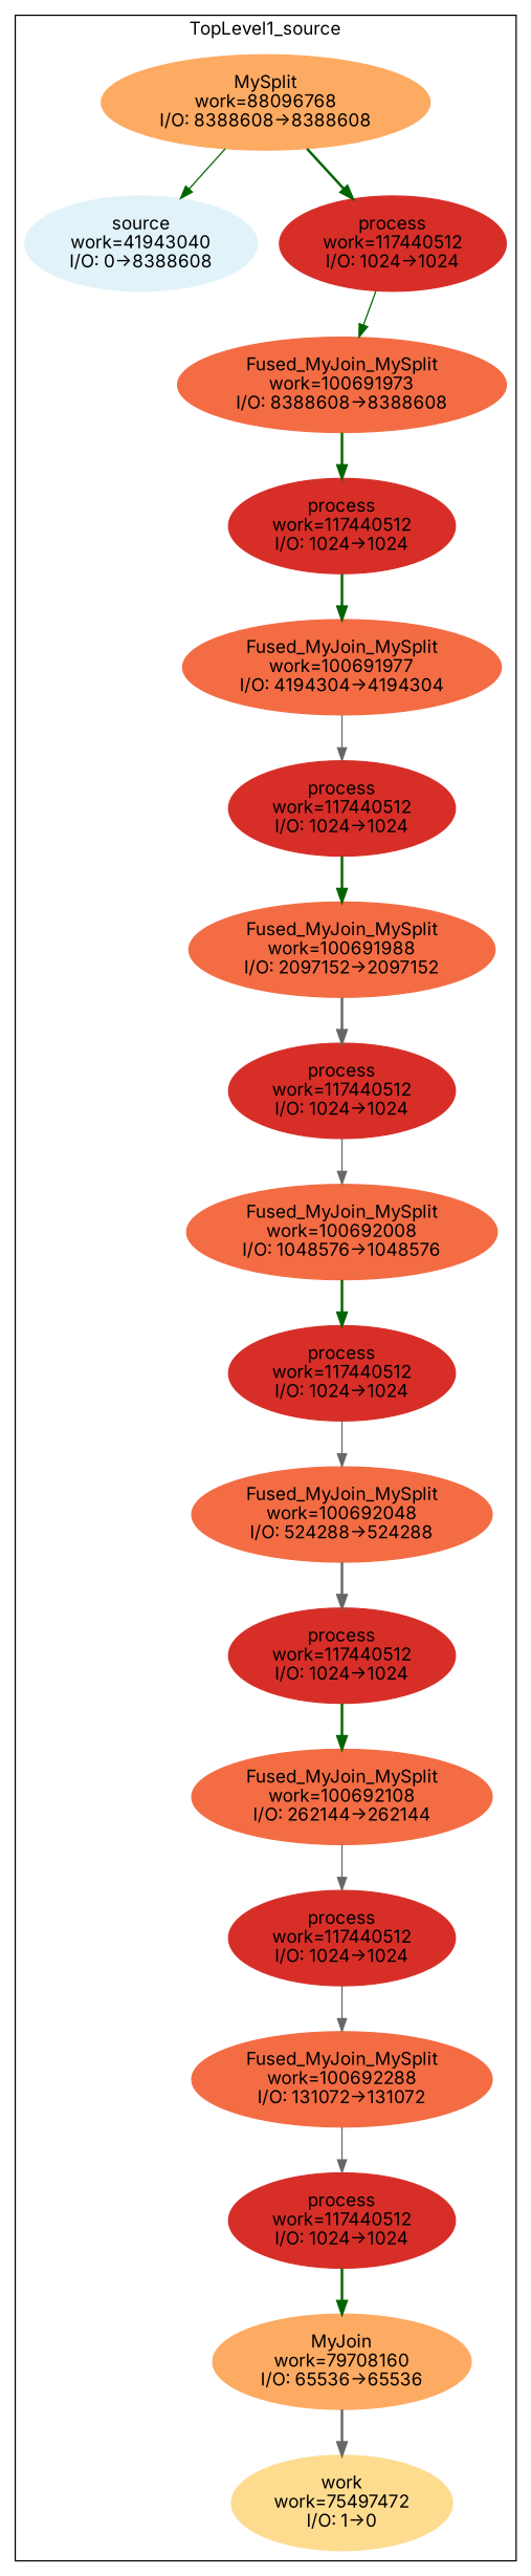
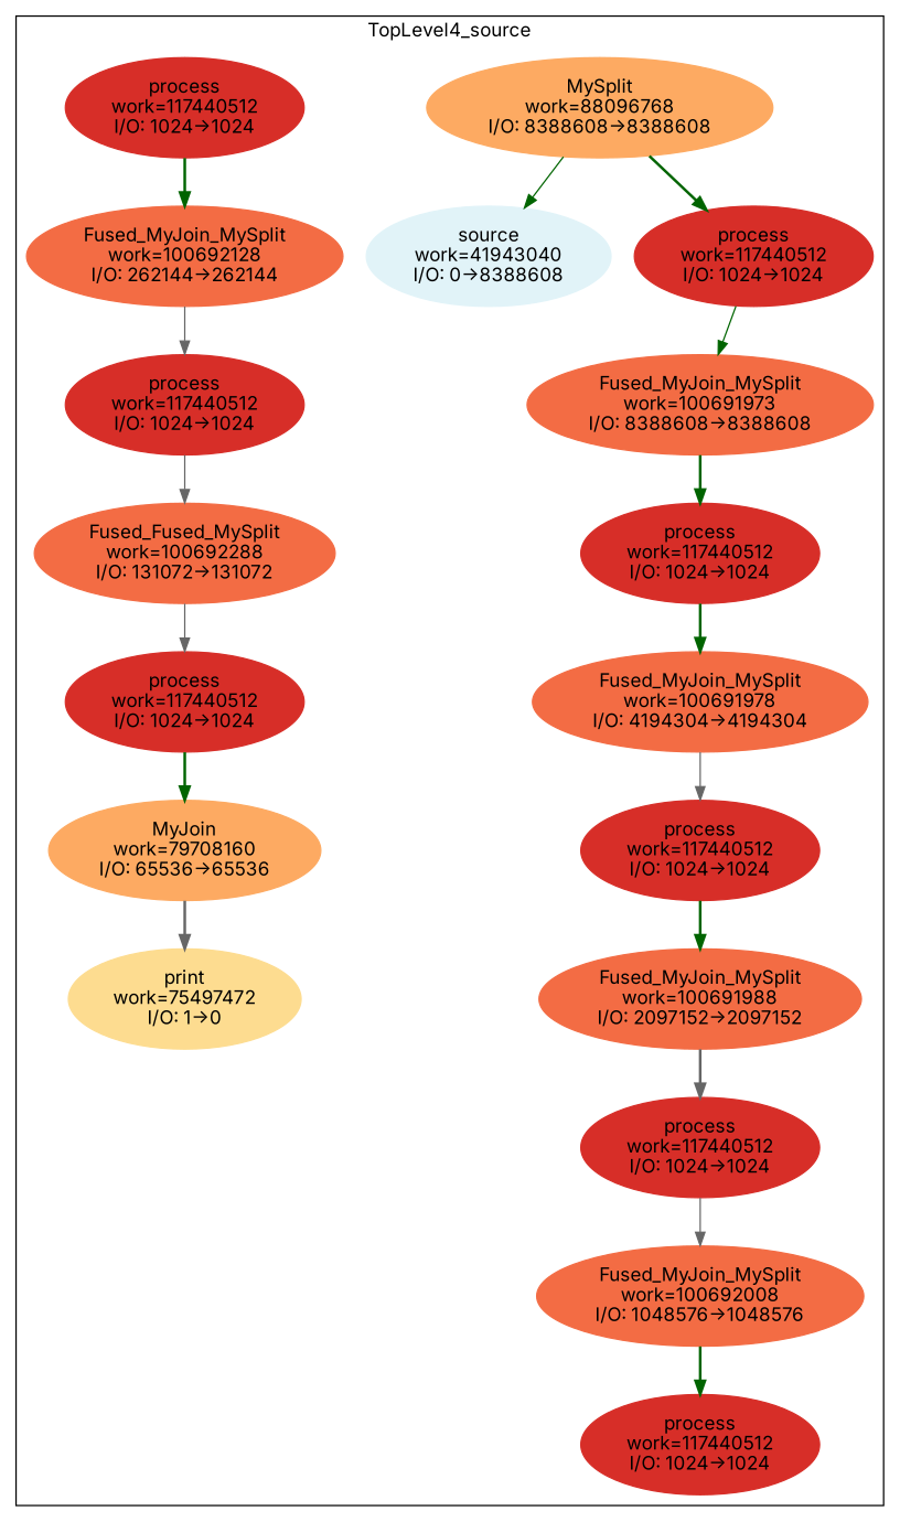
  digraph {
    fontname=Inter
    node [color="0.00555,0.81,0.84" fontname=Inter style=filled]
    edge [color=darkgreen fontname=Inter style=bold]
    n1 [color="0.53333,0.09,0.97" label="source\nwork=41943040\nI/O: 0->8388608"]
    n2 [color="0.07777,0.61,0.99" label="MySplit\nwork=88096768\nI/O: 8388608->8388608"]
    n3 [label="process\nwork=117440512\nI/O: 1024->1024"]
    n4 [color="0.03888,0.72,0.95" label="Fused_MyJoin_MySplit\nwork=100691973\nI/O: 8388608->8388608"]
    n5 [label="process\nwork=117440512\nI/O: 1024->1024"]
-   n6 [color="0.03888,0.72,0.95" label="Fused_MyJoin_MySplit\nwork=100691977\nI/O: 4194304->4194304"]
+   n6 [color="0.03888,0.72,0.95" label="Fused_MyJoin_MySplit\nwork=100691978\nI/O: 4194304->4194304"]
    n7 [label="process\nwork=117440512\nI/O: 1024->1024"]
    n8 [color="0.03888,0.72,0.95" label="Fused_MyJoin_MySplit\nwork=100691988\nI/O: 2097152->2097152"]
    n9 [label="process\nwork=117440512\nI/O: 1024->1024"]
    n10 [color="0.03888,0.72,0.95" label="Fused_MyJoin_MySplit\nwork=100692008\nI/O: 1048576->1048576"]
    n11 [label="process\nwork=117440512\nI/O: 1024->1024"]
-   n12 [color="0.03888,0.72,0.95" label="Fused_MyJoin_MySplit\nwork=100692048\nI/O: 524288->524288"]
    n13 [label="process\nwork=117440512\nI/O: 1024->1024"]
-   n14 [color="0.03888,0.72,0.95" label="Fused_MyJoin_MySplit\nwork=100692108\nI/O: 262144->262144"]
+   n14 [color="0.03888,0.72,0.95" label="Fused_MyJoin_MySplit\nwork=100692128\nI/O: 262144->262144"]
    n15 [label="process\nwork=117440512\nI/O: 1024->1024"]
-   n16 [color="0.03888,0.72,0.95" label="Fused_MyJoin_MySplit\nwork=100692288\nI/O: 131072->131072"]
+   n16 [color="0.03888,0.72,0.95" label="Fused_Fused_MySplit\nwork=100692288\nI/O: 131072->131072"]
    n17 [label="process\nwork=117440512\nI/O: 1024->1024"]
    n18 [color="0.07777,0.61,0.99" label="MyJoin\nwork=79708160\nI/O: 65536->65536"]
-   n19 [color="0.11666,0.43,0.99" label="work\nwork=75497472\nI/O: 1->0"]
+   n19 [color="0.11666,0.43,0.99" label="print\nwork=75497472\nI/O: 1->0"]
    subgraph cluster_1 {
      color=black
-     label=TopLevel1_source
+     label=TopLevel4_source
      n1
      n2
      n3
      n4
      n5
      n6
      n7
      n8
      n9
      n10
      n11
-     n12
      n13
      n14
      n15
      n16
      n17
      n18
      n19
    }
    n2 -> n1 [style=solid]
    n2 -> n3
    n3 -> n4 [style=solid]
    n4 -> n5
    n5 -> n6
    n6 -> n7 [color=gray40 style=solid]
    n7 -> n8
    n8 -> n9 [color=gray40]
    n9 -> n10 [color=gray40 style=solid]
    n10 -> n11
-   n11 -> n12 [color=gray40 style=solid]
-   n12 -> n13 [color=gray40]
    n13 -> n14
    n14 -> n15 [color=gray40 style=solid]
    n15 -> n16 [color=gray40 style=solid]
    n16 -> n17 [color=gray40 style=solid]
    n17 -> n18
    n18 -> n19 [color=gray40]
  }
